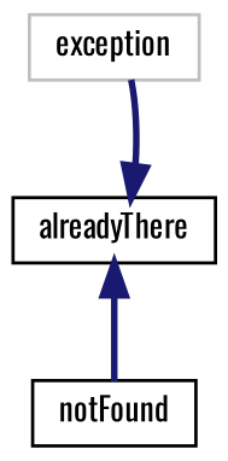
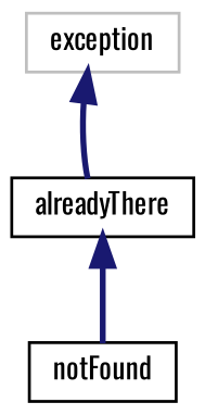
  digraph {
    fontname=Oswald
    rankdir=TB
    node [color=black fillcolor=white fontname=Oswald fontsize=10 shape=record style=filled]
    edge [color=midnightblue dir=back fontname=Oswald fontsize=10 labelfontname=Helvetica labelfontsize=10 style=bold]
    n1 [color=grey75 height=0.2 label=exception width=0.4]
    n2 [height=0.2 label=alreadyThere width=0.4]
    n3 [height=0.2 label=notFound width=0.4]
-   n2 -> n1
+   n1 -> n2
    n2 -> n3
  }
